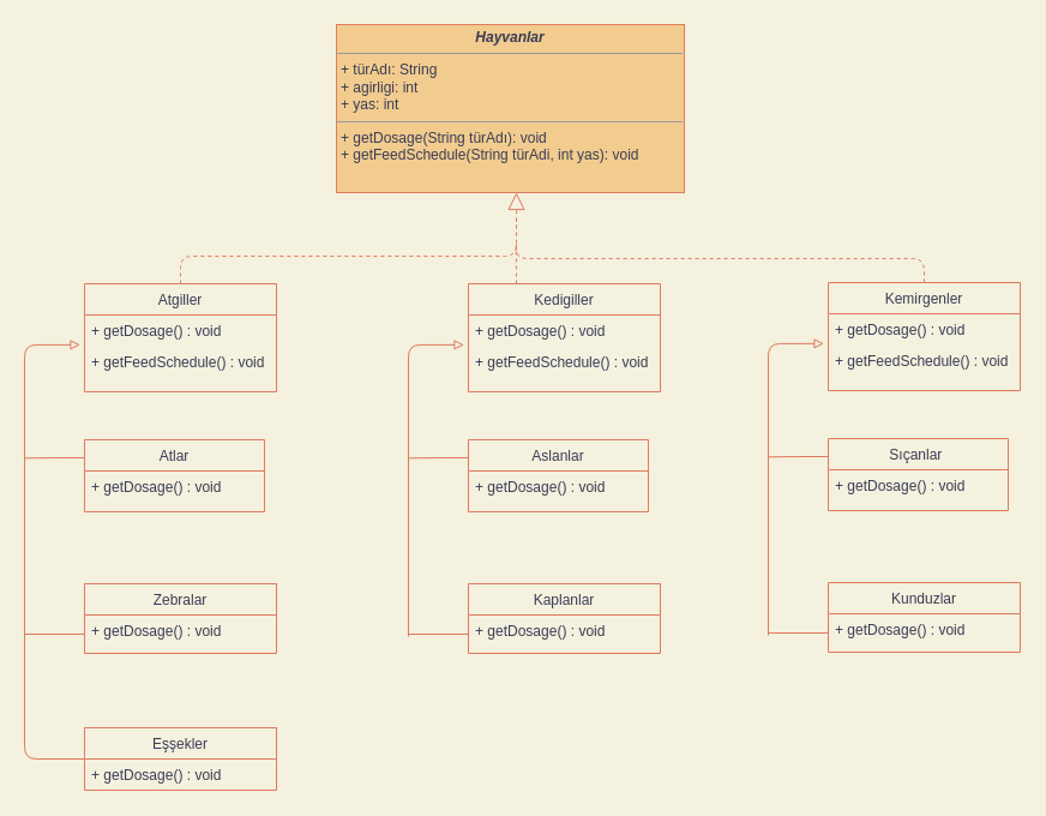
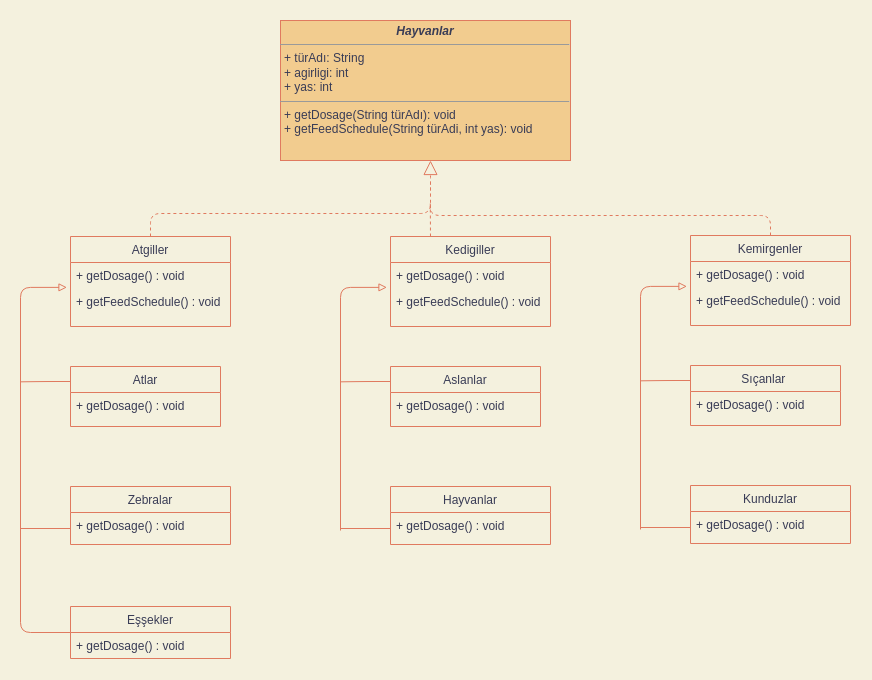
  <mxCell id="0" />
  <mxCell id="1" parent="0" />
  <mxCell id="2" value="&lt;p style=&quot;margin: 0px ; margin-top: 4px ; text-align: center&quot;&gt;&lt;b&gt;&lt;i&gt;Hayvanlar&lt;/i&gt;&lt;/b&gt;&lt;/p&gt;&lt;hr size=&quot;1&quot;&gt;&lt;p style=&quot;margin: 0px ; margin-left: 4px&quot;&gt;+ türAdı: String&lt;br&gt;+ agirligi: int&lt;/p&gt;&lt;p style=&quot;margin: 0px ; margin-left: 4px&quot;&gt;+ yas: int&lt;/p&gt;&lt;hr size=&quot;1&quot;&gt;&lt;p style=&quot;margin: 0px ; margin-left: 4px&quot;&gt;+ getDosage(String türAdı): void&lt;br&gt;+ getFeedSchedule(String türAdi, int yas): void&lt;/p&gt;" style="verticalAlign=top;align=left;overflow=fill;fontSize=12;fontFamily=Helvetica;html=1;fillColor=#F2CC8F;strokeColor=#E07A5F;fontColor=#393C56;" vertex="1" parent="1"><mxGeometry x="280" y="20" width="290" height="140" as="geometry" /></mxCell>
  <mxCell id="3" value="" style="group" vertex="1" connectable="0" parent="1"><mxGeometry x="20" y="236" width="210" height="422" as="geometry" /></mxCell>
  <mxCell id="4" value="Atgiller" style="swimlane;fontStyle=0;childLayout=stackLayout;horizontal=1;startSize=26;fillColor=none;horizontalStack=0;resizeParent=1;resizeParentMax=0;resizeLast=0;collapsible=1;marginBottom=0;strokeColor=#E07A5F;fontColor=#393C56;" vertex="1" parent="3"><mxGeometry x="50" width="160" height="90" as="geometry" /></mxCell>
  <mxCell id="5" value="+ getDosage() : void" style="text;strokeColor=none;fillColor=none;align=left;verticalAlign=top;spacingLeft=4;spacingRight=4;overflow=hidden;rotatable=0;points=[[0,0.5],[1,0.5]];portConstraint=eastwest;fontColor=#393C56;" vertex="1" parent="4"><mxGeometry y="26" width="160" height="26" as="geometry" /></mxCell>
  <mxCell id="6" value="+ getFeedSchedule() : void" style="text;strokeColor=none;fillColor=none;align=left;verticalAlign=top;spacingLeft=4;spacingRight=4;overflow=hidden;rotatable=0;points=[[0,0.5],[1,0.5]];portConstraint=eastwest;fontColor=#393C56;" vertex="1" parent="4"><mxGeometry y="52" width="160" height="38" as="geometry" /></mxCell>
  <mxCell id="7" style="edgeStyle=orthogonalEdgeStyle;curved=0;rounded=1;sketch=0;orthogonalLoop=1;jettySize=auto;html=1;exitX=0;exitY=0.25;exitDx=0;exitDy=0;fontColor=#393C56;endArrow=none;endFill=0;strokeColor=#E07A5F;fillColor=#F2CC8F;" edge="1" parent="3" source="8"><mxGeometry relative="1" as="geometry"><mxPoint y="145.333" as="targetPoint" /></mxGeometry></mxCell>
  <mxCell id="8" value="Atlar" style="swimlane;fontStyle=0;childLayout=stackLayout;horizontal=1;startSize=26;fillColor=none;horizontalStack=0;resizeParent=1;resizeParentMax=0;resizeLast=0;collapsible=1;marginBottom=0;strokeColor=#E07A5F;fontColor=#393C56;" vertex="1" parent="3"><mxGeometry x="50" y="130" width="150" height="60" as="geometry" /></mxCell>
  <mxCell id="9" value="+ getDosage() : void" style="text;strokeColor=none;fillColor=none;align=left;verticalAlign=top;spacingLeft=4;spacingRight=4;overflow=hidden;rotatable=0;points=[[0,0.5],[1,0.5]];portConstraint=eastwest;fontColor=#393C56;" vertex="1" parent="8"><mxGeometry y="26" width="150" height="34" as="geometry" /></mxCell>
  <mxCell id="10" value="Zebralar" style="swimlane;fontStyle=0;childLayout=stackLayout;horizontal=1;startSize=26;fillColor=none;horizontalStack=0;resizeParent=1;resizeParentMax=0;resizeLast=0;collapsible=1;marginBottom=0;strokeColor=#E07A5F;fontColor=#393C56;" vertex="1" parent="3"><mxGeometry x="50" y="250" width="160" height="58" as="geometry" /></mxCell>
  <mxCell id="11" value="+ getDosage() : void" style="text;strokeColor=none;fillColor=none;align=left;verticalAlign=top;spacingLeft=4;spacingRight=4;overflow=hidden;rotatable=0;points=[[0,0.5],[1,0.5]];portConstraint=eastwest;fontColor=#393C56;" vertex="1" parent="10"><mxGeometry y="26" width="160" height="32" as="geometry" /></mxCell>
  <mxCell id="12" style="edgeStyle=orthogonalEdgeStyle;curved=0;rounded=1;sketch=0;orthogonalLoop=1;jettySize=auto;html=1;exitX=0;exitY=0.5;exitDx=0;exitDy=0;fontColor=#393C56;endArrow=block;endFill=0;strokeColor=#E07A5F;fillColor=#F2CC8F;entryX=-0.022;entryY=0.957;entryDx=0;entryDy=0;entryPerimeter=0;" edge="1" parent="3" source="13" target="5"><mxGeometry relative="1" as="geometry"><mxPoint x="10" y="50" as="targetPoint" /><Array as="points"><mxPoint y="396" /><mxPoint y="51" /></Array></mxGeometry></mxCell>
  <mxCell id="13" value="Eşşekler" style="swimlane;fontStyle=0;childLayout=stackLayout;horizontal=1;startSize=26;fillColor=none;horizontalStack=0;resizeParent=1;resizeParentMax=0;resizeLast=0;collapsible=1;marginBottom=0;strokeColor=#E07A5F;fontColor=#393C56;" vertex="1" parent="3"><mxGeometry x="50" y="370" width="160" height="52" as="geometry" /></mxCell>
  <mxCell id="14" value="+ getDosage() : void" style="text;strokeColor=none;fillColor=none;align=left;verticalAlign=top;spacingLeft=4;spacingRight=4;overflow=hidden;rotatable=0;points=[[0,0.5],[1,0.5]];portConstraint=eastwest;fontColor=#393C56;" vertex="1" parent="13"><mxGeometry y="26" width="160" height="26" as="geometry" /></mxCell>
  <mxCell id="15" style="edgeStyle=orthogonalEdgeStyle;curved=0;rounded=1;sketch=0;orthogonalLoop=1;jettySize=auto;html=1;exitX=0;exitY=0.5;exitDx=0;exitDy=0;fontColor=#393C56;endArrow=none;endFill=0;strokeColor=#E07A5F;fillColor=#F2CC8F;" edge="1" parent="3" source="11"><mxGeometry relative="1" as="geometry"><mxPoint y="292" as="targetPoint" /></mxGeometry></mxCell>
  <mxCell id="16" value="" style="group" vertex="1" connectable="0" parent="1"><mxGeometry x="340" y="236" width="210" height="308" as="geometry" /></mxCell>
  <mxCell id="17" value="Kedigiller" style="swimlane;fontStyle=0;childLayout=stackLayout;horizontal=1;startSize=26;fillColor=none;horizontalStack=0;resizeParent=1;resizeParentMax=0;resizeLast=0;collapsible=1;marginBottom=0;strokeColor=#E07A5F;fontColor=#393C56;" vertex="1" parent="16"><mxGeometry x="50" width="160" height="90" as="geometry" /></mxCell>
  <mxCell id="18" value="+ getDosage() : void" style="text;strokeColor=none;fillColor=none;align=left;verticalAlign=top;spacingLeft=4;spacingRight=4;overflow=hidden;rotatable=0;points=[[0,0.5],[1,0.5]];portConstraint=eastwest;fontColor=#393C56;" vertex="1" parent="17"><mxGeometry y="26" width="160" height="26" as="geometry" /></mxCell>
  <mxCell id="19" value="+ getFeedSchedule() : void" style="text;strokeColor=none;fillColor=none;align=left;verticalAlign=top;spacingLeft=4;spacingRight=4;overflow=hidden;rotatable=0;points=[[0,0.5],[1,0.5]];portConstraint=eastwest;fontColor=#393C56;" vertex="1" parent="17"><mxGeometry y="52" width="160" height="38" as="geometry" /></mxCell>
  <mxCell id="20" style="edgeStyle=orthogonalEdgeStyle;curved=0;rounded=1;sketch=0;orthogonalLoop=1;jettySize=auto;html=1;exitX=0;exitY=0.25;exitDx=0;exitDy=0;fontColor=#393C56;endArrow=none;endFill=0;strokeColor=#E07A5F;fillColor=#F2CC8F;" edge="1" parent="16" source="21"><mxGeometry relative="1" as="geometry"><mxPoint y="145.333" as="targetPoint" /></mxGeometry></mxCell>
  <mxCell id="21" value="Aslanlar" style="swimlane;fontStyle=0;childLayout=stackLayout;horizontal=1;startSize=26;fillColor=none;horizontalStack=0;resizeParent=1;resizeParentMax=0;resizeLast=0;collapsible=1;marginBottom=0;strokeColor=#E07A5F;fontColor=#393C56;" vertex="1" parent="16"><mxGeometry x="50" y="130" width="150" height="60" as="geometry" /></mxCell>
  <mxCell id="22" value="+ getDosage() : void" style="text;strokeColor=none;fillColor=none;align=left;verticalAlign=top;spacingLeft=4;spacingRight=4;overflow=hidden;rotatable=0;points=[[0,0.5],[1,0.5]];portConstraint=eastwest;fontColor=#393C56;" vertex="1" parent="21"><mxGeometry y="26" width="150" height="34" as="geometry" /></mxCell>
- <mxCell id="23" value="Kaplanlar" style="swimlane;fontStyle=0;childLayout=stackLayout;horizontal=1;startSize=26;fillColor=none;horizontalStack=0;resizeParent=1;resizeParentMax=0;resizeLast=0;collapsible=1;marginBottom=0;strokeColor=#E07A5F;fontColor=#393C56;" vertex="1" parent="16"><mxGeometry x="50" y="250" width="160" height="58" as="geometry" /></mxCell>
+ <mxCell id="23" value="Hayvanlar" style="swimlane;fontStyle=0;childLayout=stackLayout;horizontal=1;startSize=26;fillColor=none;horizontalStack=0;resizeParent=1;resizeParentMax=0;resizeLast=0;collapsible=1;marginBottom=0;strokeColor=#E07A5F;fontColor=#393C56;" vertex="1" parent="16"><mxGeometry x="50" y="250" width="160" height="58" as="geometry" /></mxCell>
  <mxCell id="24" value="+ getDosage() : void" style="text;strokeColor=none;fillColor=none;align=left;verticalAlign=top;spacingLeft=4;spacingRight=4;overflow=hidden;rotatable=0;points=[[0,0.5],[1,0.5]];portConstraint=eastwest;fontColor=#393C56;" vertex="1" parent="23"><mxGeometry y="26" width="160" height="32" as="geometry" /></mxCell>
  <mxCell id="25" style="edgeStyle=orthogonalEdgeStyle;curved=0;rounded=1;sketch=0;orthogonalLoop=1;jettySize=auto;html=1;fontColor=#393C56;endArrow=block;endFill=0;strokeColor=#E07A5F;fillColor=#F2CC8F;entryX=-0.022;entryY=0.957;entryDx=0;entryDy=0;entryPerimeter=0;" edge="1" parent="16" target="18"><mxGeometry relative="1" as="geometry"><mxPoint x="10" y="50" as="targetPoint" /><Array as="points"><mxPoint y="51" /></Array><mxPoint y="294" as="sourcePoint" /></mxGeometry></mxCell>
  <mxCell id="26" style="edgeStyle=orthogonalEdgeStyle;curved=0;rounded=1;sketch=0;orthogonalLoop=1;jettySize=auto;html=1;exitX=0;exitY=0.5;exitDx=0;exitDy=0;fontColor=#393C56;endArrow=none;endFill=0;strokeColor=#E07A5F;fillColor=#F2CC8F;" edge="1" parent="16" source="24"><mxGeometry relative="1" as="geometry"><mxPoint y="292" as="targetPoint" /></mxGeometry></mxCell>
  <mxCell id="27" value="" style="group" vertex="1" connectable="0" parent="1"><mxGeometry x="640" y="235" width="210" height="308" as="geometry" /></mxCell>
  <mxCell id="28" value="Kemirgenler" style="swimlane;fontStyle=0;childLayout=stackLayout;horizontal=1;startSize=26;fillColor=none;horizontalStack=0;resizeParent=1;resizeParentMax=0;resizeLast=0;collapsible=1;marginBottom=0;strokeColor=#E07A5F;fontColor=#393C56;" vertex="1" parent="27"><mxGeometry x="50" width="160" height="90" as="geometry" /></mxCell>
  <mxCell id="29" value="+ getDosage() : void" style="text;strokeColor=none;fillColor=none;align=left;verticalAlign=top;spacingLeft=4;spacingRight=4;overflow=hidden;rotatable=0;points=[[0,0.5],[1,0.5]];portConstraint=eastwest;fontColor=#393C56;" vertex="1" parent="28"><mxGeometry y="26" width="160" height="26" as="geometry" /></mxCell>
  <mxCell id="30" value="+ getFeedSchedule() : void" style="text;strokeColor=none;fillColor=none;align=left;verticalAlign=top;spacingLeft=4;spacingRight=4;overflow=hidden;rotatable=0;points=[[0,0.5],[1,0.5]];portConstraint=eastwest;fontColor=#393C56;" vertex="1" parent="28"><mxGeometry y="52" width="160" height="38" as="geometry" /></mxCell>
  <mxCell id="31" style="edgeStyle=orthogonalEdgeStyle;curved=0;rounded=1;sketch=0;orthogonalLoop=1;jettySize=auto;html=1;exitX=0;exitY=0.25;exitDx=0;exitDy=0;fontColor=#393C56;endArrow=none;endFill=0;strokeColor=#E07A5F;fillColor=#F2CC8F;" edge="1" parent="27" source="32"><mxGeometry relative="1" as="geometry"><mxPoint y="145.333" as="targetPoint" /></mxGeometry></mxCell>
  <mxCell id="32" value="Sıçanlar " style="swimlane;fontStyle=0;childLayout=stackLayout;horizontal=1;startSize=26;fillColor=none;horizontalStack=0;resizeParent=1;resizeParentMax=0;resizeLast=0;collapsible=1;marginBottom=0;strokeColor=#E07A5F;fontColor=#393C56;" vertex="1" parent="27"><mxGeometry x="50" y="130" width="150" height="60" as="geometry" /></mxCell>
  <mxCell id="33" value="+ getDosage() : void" style="text;strokeColor=none;fillColor=none;align=left;verticalAlign=top;spacingLeft=4;spacingRight=4;overflow=hidden;rotatable=0;points=[[0,0.5],[1,0.5]];portConstraint=eastwest;fontColor=#393C56;" vertex="1" parent="32"><mxGeometry y="26" width="150" height="34" as="geometry" /></mxCell>
  <mxCell id="34" value="Kunduzlar" style="swimlane;fontStyle=0;childLayout=stackLayout;horizontal=1;startSize=26;fillColor=none;horizontalStack=0;resizeParent=1;resizeParentMax=0;resizeLast=0;collapsible=1;marginBottom=0;strokeColor=#E07A5F;fontColor=#393C56;" vertex="1" parent="27"><mxGeometry x="50" y="250" width="160" height="58" as="geometry" /></mxCell>
  <mxCell id="35" value="+ getDosage() : void" style="text;strokeColor=none;fillColor=none;align=left;verticalAlign=top;spacingLeft=4;spacingRight=4;overflow=hidden;rotatable=0;points=[[0,0.5],[1,0.5]];portConstraint=eastwest;fontColor=#393C56;" vertex="1" parent="34"><mxGeometry y="26" width="160" height="32" as="geometry" /></mxCell>
  <mxCell id="36" style="edgeStyle=orthogonalEdgeStyle;curved=0;rounded=1;sketch=0;orthogonalLoop=1;jettySize=auto;html=1;fontColor=#393C56;endArrow=block;endFill=0;strokeColor=#E07A5F;fillColor=#F2CC8F;entryX=-0.022;entryY=0.957;entryDx=0;entryDy=0;entryPerimeter=0;" edge="1" parent="27" target="29"><mxGeometry relative="1" as="geometry"><mxPoint x="10" y="50" as="targetPoint" /><Array as="points"><mxPoint y="51" /></Array><mxPoint y="294" as="sourcePoint" /></mxGeometry></mxCell>
  <mxCell id="37" style="edgeStyle=orthogonalEdgeStyle;curved=0;rounded=1;sketch=0;orthogonalLoop=1;jettySize=auto;html=1;exitX=0;exitY=0.5;exitDx=0;exitDy=0;fontColor=#393C56;endArrow=none;endFill=0;strokeColor=#E07A5F;fillColor=#F2CC8F;" edge="1" parent="27" source="35"><mxGeometry relative="1" as="geometry"><mxPoint y="292" as="targetPoint" /></mxGeometry></mxCell>
  <mxCell id="38" value="" style="endArrow=block;dashed=1;endFill=0;endSize=12;html=1;rounded=1;sketch=0;fontColor=#393C56;strokeColor=#E07A5F;fillColor=#F2CC8F;curved=0;" edge="1" parent="1"><mxGeometry width="160" relative="1" as="geometry"><mxPoint x="430" y="190" as="sourcePoint" /><mxPoint x="430" y="160" as="targetPoint" /><Array as="points"><mxPoint x="430" y="180" /></Array></mxGeometry></mxCell>
  <mxCell id="39" style="edgeStyle=orthogonalEdgeStyle;curved=0;rounded=1;sketch=0;orthogonalLoop=1;jettySize=auto;html=1;exitX=0.25;exitY=0;exitDx=0;exitDy=0;dashed=1;fontColor=#393C56;endArrow=none;endFill=0;strokeColor=#E07A5F;fillColor=#F2CC8F;" edge="1" parent="1" source="17"><mxGeometry relative="1" as="geometry"><mxPoint x="429.778" y="200" as="targetPoint" /></mxGeometry></mxCell>
  <mxCell id="40" style="edgeStyle=orthogonalEdgeStyle;curved=0;rounded=1;sketch=0;orthogonalLoop=1;jettySize=auto;html=1;exitX=0.5;exitY=0;exitDx=0;exitDy=0;dashed=1;fontColor=#393C56;endArrow=none;endFill=0;strokeColor=#E07A5F;fillColor=#F2CC8F;" edge="1" parent="1" source="28"><mxGeometry relative="1" as="geometry"><mxPoint x="430" y="200" as="targetPoint" /><Array as="points"><mxPoint x="770" y="215" /><mxPoint x="430" y="215" /></Array></mxGeometry></mxCell>
  <mxCell id="41" style="edgeStyle=orthogonalEdgeStyle;curved=0;rounded=1;sketch=0;orthogonalLoop=1;jettySize=auto;html=1;exitX=0.5;exitY=0;exitDx=0;exitDy=0;dashed=1;fontColor=#393C56;endArrow=none;endFill=0;strokeColor=#E07A5F;fillColor=#F2CC8F;" edge="1" parent="1" source="4"><mxGeometry relative="1" as="geometry"><mxPoint x="430" y="180" as="targetPoint" /><Array as="points"><mxPoint x="150" y="213" /><mxPoint x="430" y="213" /><mxPoint x="430" y="190" /></Array></mxGeometry></mxCell>
